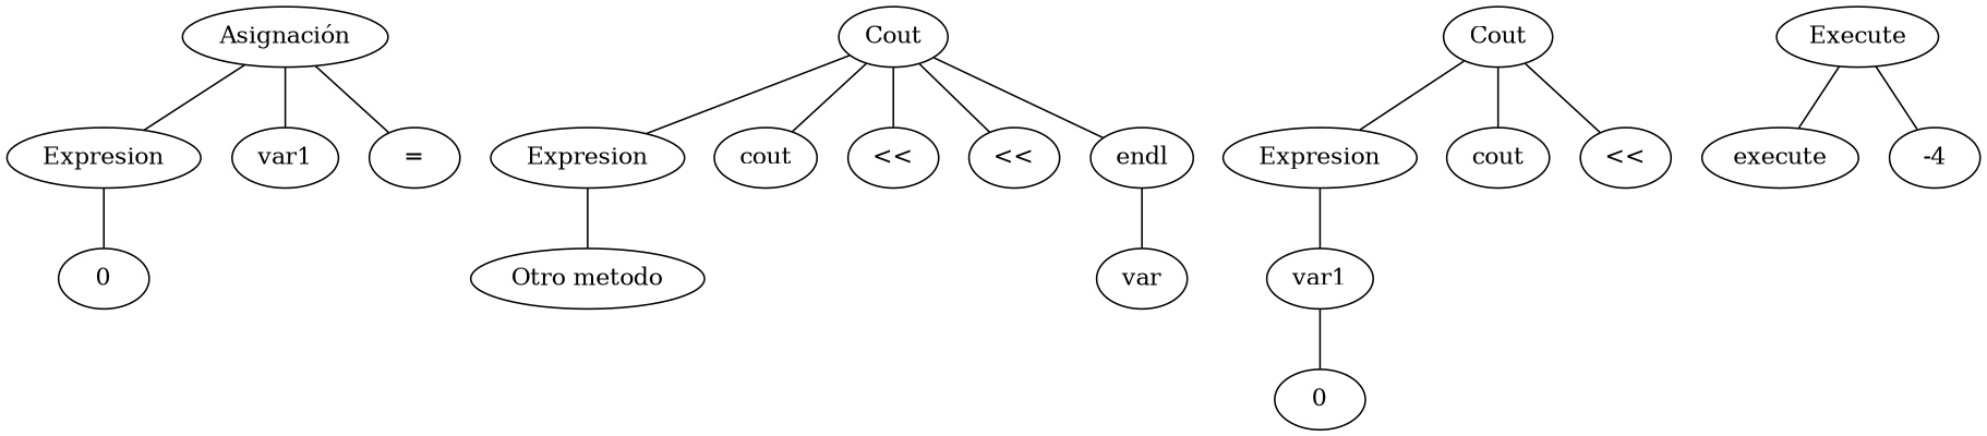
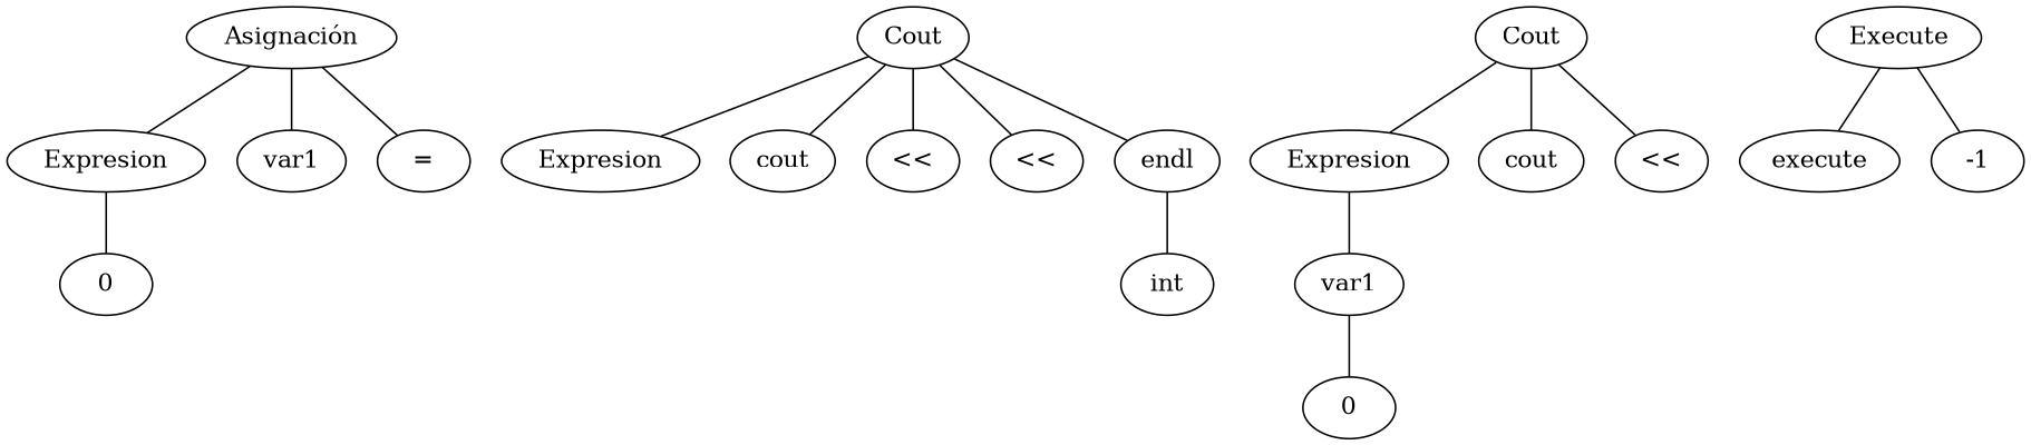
  graph {
    ordering=out
    n1 [label=0]
    n2 [label=Expresion]
    n3 [label=var1]
    n4 [label="Asignación"]
    n5 [label="="]
-   n6 [label=var]
-   n7 [label="Otro metodo"]
+   n6 [label=int]
    n8 [label=Expresion]
    n9 [label=cout]
    n10 [label=Cout]
    n11 [label="<<"]
    n12 [label="<<"]
    n13 [label=endl]
    n14 [label=0]
    n15 [label=var1]
    n16 [label=Expresion]
    n17 [label=cout]
    n18 [label=Cout]
    n19 [label="<<"]
    n20 [label=execute]
    n21 [label=Execute]
-   -1 [label=-4]
+   -1
    n2 -- n1
    n4 -- n2
    n4 -- n3
    n4 -- n5
-   n8 -- n7
    n10 -- n8
    n10 -- n9
    n10 -- n11
    n10 -- n12
    n10 -- n13
    n13 -- n6
    n15 -- n14
    n16 -- n15
    n18 -- n16
    n18 -- n17
    n18 -- n19
    n21 -- n20
    n21 -- -1
  }
